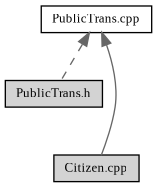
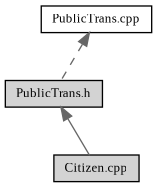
  digraph {
    fontname="Liberation Serif"
    node [color=black fillcolor=lightgrey fontname="Liberation Serif" fontsize=10 shape=record style=filled]
    edge [color=gray40 dir=back fontname="Liberation Serif" fontsize=10 labelfontname=Helvetica labelfontsize=10]
    n1 [fontcolor=black height=0.2 label="PublicTrans.h" width=0.4]
    n2 [height=0.2 label="Citizen.cpp" width=0.4]
    n3 [fillcolor=white height=0.2 label="PublicTrans.cpp" width=0.4]
-   n3 -> n2 [style=solid]
+   n1 -> n2 [style=solid]
    n3 -> n1 [style=dashed]
  }
